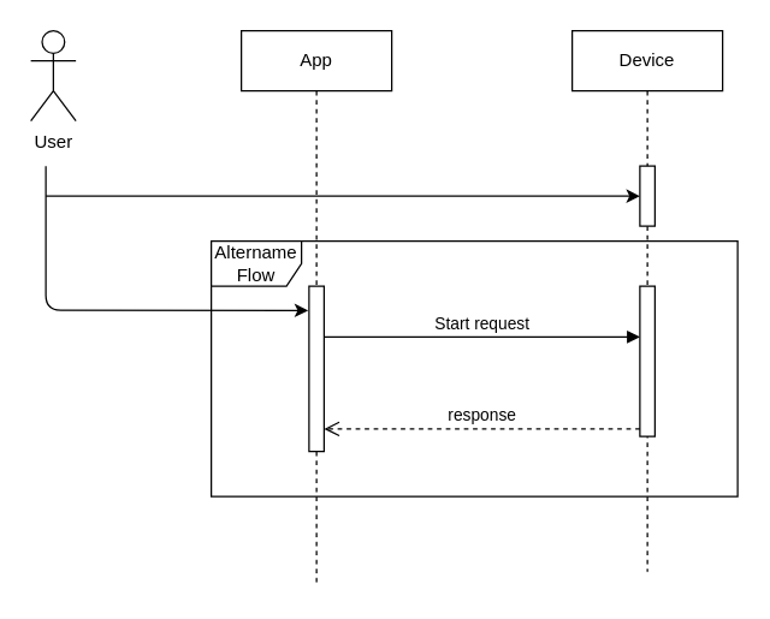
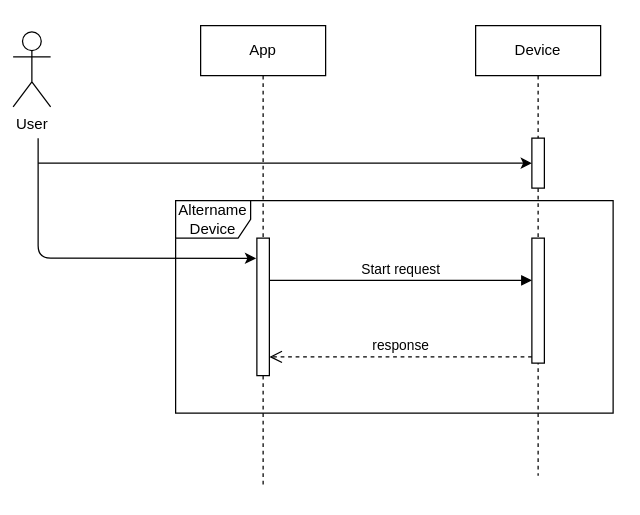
  <mxCell id="0" />
  <mxCell id="1" parent="0" />
  <mxCell id="2" value="App" style="shape=umlLifeline;perimeter=lifelinePerimeter;whiteSpace=wrap;html=1;container=1;collapsible=0;recursiveResize=0;outlineConnect=0;" vertex="1" parent="1"><mxGeometry x="160" y="20" width="100" height="370" as="geometry" /></mxCell>
  <mxCell id="3" value="Device" style="shape=umlLifeline;perimeter=lifelinePerimeter;whiteSpace=wrap;html=1;container=1;collapsible=0;recursiveResize=0;outlineConnect=0;" vertex="1" parent="1"><mxGeometry x="380" y="20" width="100" height="360" as="geometry" /></mxCell>
  <mxCell id="4" value="" style="html=1;points=[];perimeter=orthogonalPerimeter;" vertex="1" parent="3"><mxGeometry x="45" y="90" width="10" height="40" as="geometry" /></mxCell>
- <mxCell id="5" value="User" style="shape=umlActor;verticalLabelPosition=bottom;labelBackgroundColor=#ffffff;verticalAlign=top;html=1;" vertex="1" parent="1"><mxGeometry x="20" y="20" width="30" height="60" as="geometry" /></mxCell>
- <mxCell id="6" value="Altername Flow" style="shape=umlFrame;whiteSpace=wrap;html=1;" vertex="1" parent="1"><mxGeometry x="140" y="160" width="350" height="170" as="geometry" /></mxCell>
+ <mxCell id="5" value="User" style="shape=umlActor;verticalLabelPosition=bottom;labelBackgroundColor=#ffffff;verticalAlign=top;html=1;" vertex="1" parent="1"><mxGeometry x="10" y="25" width="30" height="60" as="geometry" /></mxCell>
+ <mxCell id="6" value="Altername Device" style="shape=umlFrame;whiteSpace=wrap;html=1;" vertex="1" parent="1"><mxGeometry x="140" y="160" width="350" height="170" as="geometry" /></mxCell>
  <mxCell id="7" value="" style="html=1;points=[];perimeter=orthogonalPerimeter;" vertex="1" parent="1"><mxGeometry x="425" y="190" width="10" height="100" as="geometry" /></mxCell>
  <mxCell id="8" value="Start request" style="html=1;verticalAlign=bottom;endArrow=block;exitX=0.98;exitY=0.307;exitDx=0;exitDy=0;exitPerimeter=0;" edge="1" target="7" parent="1" source="10"><mxGeometry relative="1" as="geometry"><mxPoint x="350" y="190" as="sourcePoint" /></mxGeometry></mxCell>
  <mxCell id="9" value="response" style="html=1;verticalAlign=bottom;endArrow=open;dashed=1;endSize=8;exitX=0;exitY=0.95;" edge="1" source="7" parent="1" target="10"><mxGeometry relative="1" as="geometry"><mxPoint x="350" y="266" as="targetPoint" /></mxGeometry></mxCell>
  <mxCell id="10" value="" style="html=1;points=[];perimeter=orthogonalPerimeter;" vertex="1" parent="1"><mxGeometry x="205" y="190" width="10" height="110" as="geometry" /></mxCell>
  <mxCell id="11" value="" style="endArrow=classic;html=1;entryX=-0.06;entryY=0.147;entryDx=0;entryDy=0;entryPerimeter=0;" edge="1" parent="1" target="10"><mxGeometry width="50" height="50" relative="1" as="geometry"><mxPoint x="30" y="110" as="sourcePoint" /><mxPoint x="80" y="160" as="targetPoint" /><Array as="points"><mxPoint x="30" y="206" /></Array></mxGeometry></mxCell>
  <mxCell id="12" value="" style="endArrow=classic;html=1;" edge="1" parent="1" target="4"><mxGeometry width="50" height="50" relative="1" as="geometry"><mxPoint x="30" y="130" as="sourcePoint" /><mxPoint x="420" y="130" as="targetPoint" /></mxGeometry></mxCell>
